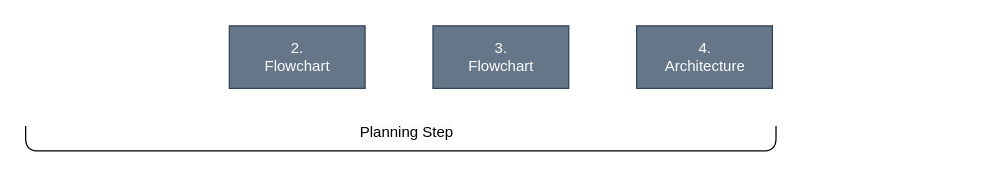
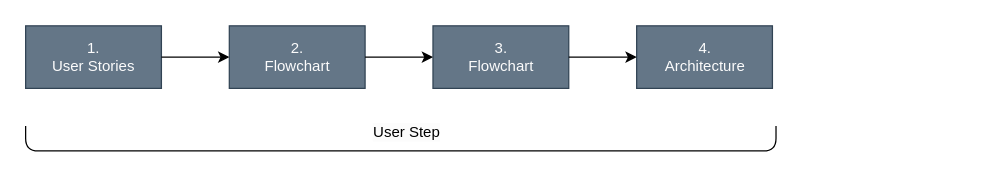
  <mxCell id="0" />
  <mxCell id="1" parent="0" />
  <mxCell id="2" value="" style="group" vertex="1" connectable="0" parent="1"><mxGeometry x="20" y="20" width="760" height="50" as="geometry" /></mxCell>
+ <mxCell id="3" value="1.&lt;br&gt;User Stories" style="html=1;dashed=0;whitespace=wrap;fillColor=#647687;fontColor=#FCFCFC;strokeColor=#314354;" vertex="1" parent="2"><mxGeometry width="108.571" height="50" as="geometry" /></mxCell>
  <mxCell id="4" value="2.&lt;br&gt;Flowchart" style="html=1;dashed=0;whitespace=wrap;fillColor=#647687;fontColor=#FCFCFC;strokeColor=#314354;" vertex="1" parent="2"><mxGeometry x="162.857" width="108.571" height="50" as="geometry" /></mxCell>
+ <mxCell id="5" value="" style="edgeStyle=none;html=1;fontColor=#FCFCFC;" edge="1" parent="2" source="3" target="4"><mxGeometry relative="1" as="geometry" /></mxCell>
  <mxCell id="6" value="3.&lt;br&gt;Flowchart" style="html=1;dashed=0;whitespace=wrap;fillColor=#647687;fontColor=#FCFCFC;strokeColor=#314354;" vertex="1" parent="2"><mxGeometry x="325.714" width="108.571" height="50" as="geometry" /></mxCell>
+ <mxCell id="7" value="" style="edgeStyle=none;html=1;fontColor=#FCFCFC;" edge="1" parent="2" source="4" target="6"><mxGeometry relative="1" as="geometry" /></mxCell>
  <mxCell id="8" value="4.&lt;br&gt;Architecture" style="html=1;dashed=0;whitespace=wrap;fillColor=#647687;fontColor=#FCFCFC;strokeColor=#314354;" vertex="1" parent="2"><mxGeometry x="488.571" width="108.571" height="50" as="geometry" /></mxCell>
+ <mxCell id="9" value="" style="edgeStyle=none;html=1;fontColor=#FCFCFC;" edge="1" parent="2" source="6" target="8"><mxGeometry relative="1" as="geometry" /></mxCell>
  <mxCell id="10" value="" style="endArrow=none;html=1;fontColor=#FCFCFC;" edge="1" parent="1"><mxGeometry width="50" height="50" relative="1" as="geometry"><mxPoint x="20" y="100" as="sourcePoint" /><mxPoint x="620" y="100" as="targetPoint" /><Array as="points"><mxPoint x="20" y="120" /><mxPoint x="170" y="120" /><mxPoint x="320" y="120" /><mxPoint x="470" y="120" /><mxPoint x="560" y="120" /><mxPoint x="620" y="120" /></Array></mxGeometry></mxCell>
- <mxCell id="11" value="&lt;font color=&quot;#000000&quot;&gt;Planning Step&lt;/font&gt;" style="text;html=1;strokeColor=none;fillColor=none;align=center;verticalAlign=middle;whiteSpace=wrap;rounded=0;labelBackgroundColor=#FCFCFC;fontColor=#FCFCFC;" vertex="1" parent="1"><mxGeometry x="260" y="90" width="130" height="30" as="geometry" /></mxCell>
+ <mxCell id="11" value="&lt;font color=&quot;#000000&quot;&gt;User Step&lt;/font&gt;" style="text;html=1;strokeColor=none;fillColor=none;align=center;verticalAlign=middle;whiteSpace=wrap;rounded=0;labelBackgroundColor=#FCFCFC;fontColor=#FCFCFC;" vertex="1" parent="1"><mxGeometry x="260" y="90" width="130" height="30" as="geometry" /></mxCell>
